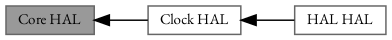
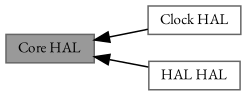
  digraph {
    fontname="EB Garamond"
    rankdir=LR
    node [color=grey40 fillcolor=white fontname="EB Garamond" fontsize=10 shape=box style=filled]
    edge [dir=back fontname="EB Garamond" fontsize=10 labelfontname=Helvetica labelfontsize=10 shape=plaintext style=solid]
    n1 [height=0.2 label="Clock HAL" width=0.4]
    n2 [height=0.2 label="HAL HAL" width=0.4]
    n3 [color=gray40 fillcolor=grey60 fontcolor=black height=0.2 label="Core HAL" width=0.4]
    n3 -> n1
-   n1 -> n2
+   n3 -> n2
  }
